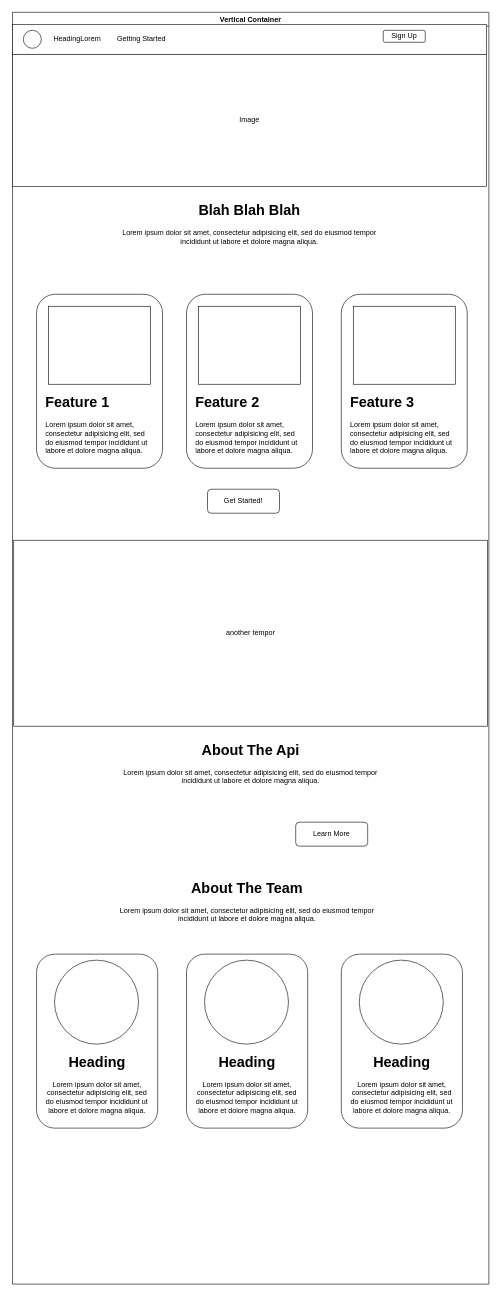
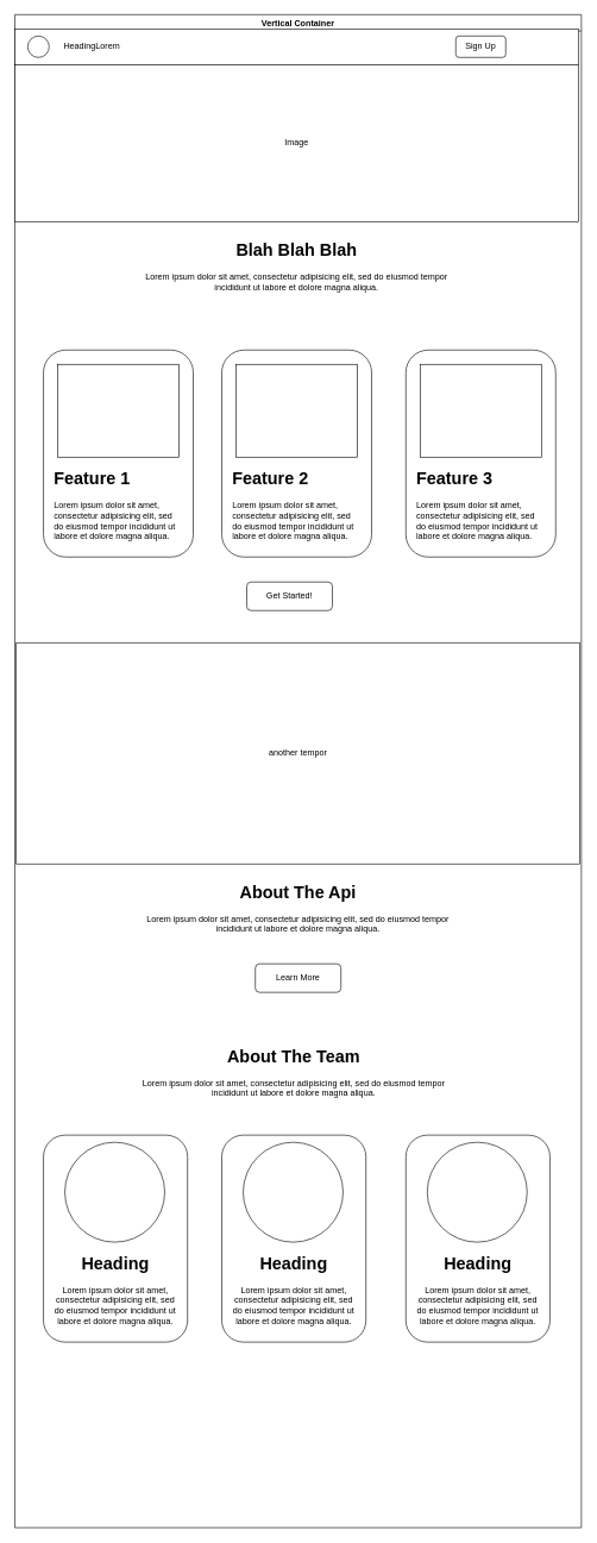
  <mxCell id="0" />
  <mxCell id="1" parent="0" />
  <mxCell id="2" value="Vertical Container" style="swimlane;whiteSpace=wrap;html=1;" parent="1" vertex="1"><mxGeometry x="20" y="20" width="794" height="2120" as="geometry" /></mxCell>
  <mxCell id="3" value="" style="rounded=0;whiteSpace=wrap;html=1;" parent="2" vertex="1"><mxGeometry y="20" width="790" height="50" as="geometry" /></mxCell>
  <mxCell id="4" value="Image" style="rounded=0;whiteSpace=wrap;html=1;" parent="2" vertex="1"><mxGeometry y="70" width="790" height="220" as="geometry" /></mxCell>
  <mxCell id="5" value="&lt;h1&gt;Blah Blah Blah&lt;/h1&gt;&lt;p style=&quot;&quot;&gt;Lorem ipsum dolor sit amet, consectetur adipisicing elit, sed do eiusmod tempor incididunt ut labore et dolore magna aliqua.&lt;/p&gt;" style="text;html=1;strokeColor=none;fillColor=none;spacing=5;spacingTop=-20;whiteSpace=wrap;overflow=hidden;rounded=0;align=center;" parent="2" vertex="1"><mxGeometry x="155" y="310" width="480" height="110" as="geometry" /></mxCell>
- <mxCell id="6" value="Sign Up" style="rounded=1;whiteSpace=wrap;html=1;" parent="2" vertex="1"><mxGeometry x="618" y="30" width="70" height="20" as="geometry" /></mxCell>
+ <mxCell id="6" value="Sign Up" style="rounded=1;whiteSpace=wrap;html=1;" parent="2" vertex="1"><mxGeometry x="618" y="30" width="70" height="30" as="geometry" /></mxCell>
  <mxCell id="7" value="HeadingLorem" style="text;html=1;strokeColor=none;fillColor=none;align=center;verticalAlign=middle;whiteSpace=wrap;rounded=0;" parent="2" vertex="1"><mxGeometry x="78" y="30" width="60" height="30" as="geometry" /></mxCell>
- <mxCell id="8" value="Getting Started" style="text;html=1;strokeColor=none;fillColor=none;align=center;verticalAlign=middle;whiteSpace=wrap;rounded=0;" parent="2" vertex="1"><mxGeometry x="155" y="30" width="120" height="30" as="geometry" /></mxCell>
  <mxCell id="9" value="" style="ellipse;whiteSpace=wrap;html=1;aspect=fixed;" parent="2" vertex="1"><mxGeometry x="18" y="30" width="30" height="30" as="geometry" /></mxCell>
  <mxCell id="10" value="Get Started!" style="rounded=1;whiteSpace=wrap;html=1;" parent="2" vertex="1"><mxGeometry x="325" y="795" width="120" height="40" as="geometry" /></mxCell>
  <mxCell id="11" value="" style="rounded=1;whiteSpace=wrap;html=1;" parent="2" vertex="1"><mxGeometry x="40" y="470" width="210" height="290" as="geometry" /></mxCell>
  <mxCell id="12" value="" style="rounded=1;whiteSpace=wrap;html=1;" parent="2" vertex="1"><mxGeometry x="548" y="470" width="210" height="290" as="geometry" /></mxCell>
  <mxCell id="13" value="" style="rounded=1;whiteSpace=wrap;html=1;" parent="2" vertex="1"><mxGeometry x="290" y="470" width="210" height="290" as="geometry" /></mxCell>
  <mxCell id="14" value="" style="rounded=0;whiteSpace=wrap;html=1;" parent="2" vertex="1"><mxGeometry x="60" y="490" width="170" height="130" as="geometry" /></mxCell>
  <mxCell id="15" value="" style="rounded=0;whiteSpace=wrap;html=1;" parent="2" vertex="1"><mxGeometry x="310" y="490" width="170" height="130" as="geometry" /></mxCell>
  <mxCell id="16" value="" style="rounded=0;whiteSpace=wrap;html=1;" parent="2" vertex="1"><mxGeometry x="568" y="490" width="170" height="130" as="geometry" /></mxCell>
  <mxCell id="17" value="&lt;h1&gt;Feature 1&lt;/h1&gt;&lt;p&gt;Lorem ipsum dolor sit amet, consectetur adipisicing elit, sed do eiusmod tempor incididunt ut labore et dolore magna aliqua.&lt;/p&gt;" style="text;html=1;strokeColor=none;fillColor=none;spacing=5;spacingTop=-20;whiteSpace=wrap;overflow=hidden;rounded=0;" parent="2" vertex="1"><mxGeometry x="50" y="630" width="190" height="120" as="geometry" /></mxCell>
  <mxCell id="18" value="&lt;h1&gt;Feature 2&lt;/h1&gt;&lt;p&gt;Lorem ipsum dolor sit amet, consectetur adipisicing elit, sed do eiusmod tempor incididunt ut labore et dolore magna aliqua.&lt;/p&gt;" style="text;html=1;strokeColor=none;fillColor=none;spacing=5;spacingTop=-20;whiteSpace=wrap;overflow=hidden;rounded=0;" parent="2" vertex="1"><mxGeometry x="300" y="630" width="190" height="120" as="geometry" /></mxCell>
  <mxCell id="19" value="&lt;h1&gt;Feature 3&lt;/h1&gt;&lt;p&gt;Lorem ipsum dolor sit amet, consectetur adipisicing elit, sed do eiusmod tempor incididunt ut labore et dolore magna aliqua.&lt;/p&gt;" style="text;html=1;strokeColor=none;fillColor=none;spacing=5;spacingTop=-20;whiteSpace=wrap;overflow=hidden;rounded=0;" parent="2" vertex="1"><mxGeometry x="558" y="630" width="190" height="120" as="geometry" /></mxCell>
  <mxCell id="20" value="" style="group" vertex="1" connectable="0" parent="2"><mxGeometry x="40" y="1440" width="750" height="420" as="geometry" /></mxCell>
  <mxCell id="21" value="&lt;h1&gt;About The Team&lt;/h1&gt;&lt;p&gt;Lorem ipsum dolor sit amet, consectetur adipisicing elit, sed do eiusmod tempor incididunt ut labore et dolore magna aliqua.&lt;/p&gt;" style="text;html=1;strokeColor=none;fillColor=none;spacing=5;spacingTop=-20;whiteSpace=wrap;overflow=hidden;rounded=0;align=center;" vertex="1" parent="20"><mxGeometry x="116" width="470" height="120" as="geometry" /></mxCell>
  <mxCell id="22" value="" style="rounded=1;whiteSpace=wrap;html=1;" vertex="1" parent="20"><mxGeometry y="130" width="202" height="290" as="geometry" /></mxCell>
  <mxCell id="23" value="" style="ellipse;whiteSpace=wrap;html=1;aspect=fixed;" vertex="1" parent="20"><mxGeometry x="30" y="140" width="140" height="140" as="geometry" /></mxCell>
  <mxCell id="24" value="&lt;h1&gt;Heading&lt;/h1&gt;&lt;p&gt;Lorem ipsum dolor sit amet, consectetur adipisicing elit, sed do eiusmod tempor incididunt ut labore et dolore magna aliqua.&lt;/p&gt;" style="text;html=1;strokeColor=none;fillColor=none;spacing=5;spacingTop=-20;whiteSpace=wrap;overflow=hidden;rounded=0;align=center;" vertex="1" parent="20"><mxGeometry x="6" y="290" width="190" height="120" as="geometry" /></mxCell>
  <mxCell id="25" value="" style="rounded=1;whiteSpace=wrap;html=1;" vertex="1" parent="20"><mxGeometry x="508" y="130" width="202" height="290" as="geometry" /></mxCell>
  <mxCell id="26" value="" style="ellipse;whiteSpace=wrap;html=1;aspect=fixed;" vertex="1" parent="20"><mxGeometry x="538" y="140" width="140" height="140" as="geometry" /></mxCell>
  <mxCell id="27" value="&lt;h1&gt;Heading&lt;/h1&gt;&lt;p&gt;Lorem ipsum dolor sit amet, consectetur adipisicing elit, sed do eiusmod tempor incididunt ut labore et dolore magna aliqua.&lt;/p&gt;" style="text;html=1;strokeColor=none;fillColor=none;spacing=5;spacingTop=-20;whiteSpace=wrap;overflow=hidden;rounded=0;align=center;" vertex="1" parent="20"><mxGeometry x="514" y="290" width="190" height="120" as="geometry" /></mxCell>
  <mxCell id="28" value="" style="rounded=1;whiteSpace=wrap;html=1;" vertex="1" parent="20"><mxGeometry x="250" y="130" width="202" height="290" as="geometry" /></mxCell>
  <mxCell id="29" value="" style="ellipse;whiteSpace=wrap;html=1;aspect=fixed;" vertex="1" parent="20"><mxGeometry x="280" y="140" width="140" height="140" as="geometry" /></mxCell>
  <mxCell id="30" value="&lt;h1&gt;Heading&lt;/h1&gt;&lt;p&gt;Lorem ipsum dolor sit amet, consectetur adipisicing elit, sed do eiusmod tempor incididunt ut labore et dolore magna aliqua.&lt;/p&gt;" style="text;html=1;strokeColor=none;fillColor=none;spacing=5;spacingTop=-20;whiteSpace=wrap;overflow=hidden;rounded=0;align=center;" vertex="1" parent="20"><mxGeometry x="256" y="290" width="190" height="120" as="geometry" /></mxCell>
  <mxCell id="31" value="another tempor" style="rounded=0;whiteSpace=wrap;html=1;" vertex="1" parent="2"><mxGeometry x="2" y="880" width="790" height="310" as="geometry" /></mxCell>
  <mxCell id="32" value="&lt;h1&gt;About The Api&lt;/h1&gt;&lt;p&gt;Lorem ipsum dolor sit amet, consectetur adipisicing elit, sed do eiusmod tempor incididunt ut labore et dolore magna aliqua.&lt;/p&gt;" style="text;html=1;strokeColor=none;fillColor=none;spacing=5;spacingTop=-20;whiteSpace=wrap;overflow=hidden;rounded=0;align=center;" vertex="1" parent="2"><mxGeometry x="172" y="1210" width="450" height="120" as="geometry" /></mxCell>
- <mxCell id="33" value="Learn More" style="rounded=1;whiteSpace=wrap;html=1;" vertex="1" parent="2"><mxGeometry x="472" y="1350" width="120" height="40" as="geometry" /></mxCell>
+ <mxCell id="33" value="Learn More" style="rounded=1;whiteSpace=wrap;html=1;" vertex="1" parent="2"><mxGeometry x="337" y="1330" width="120" height="40" as="geometry" /></mxCell>
